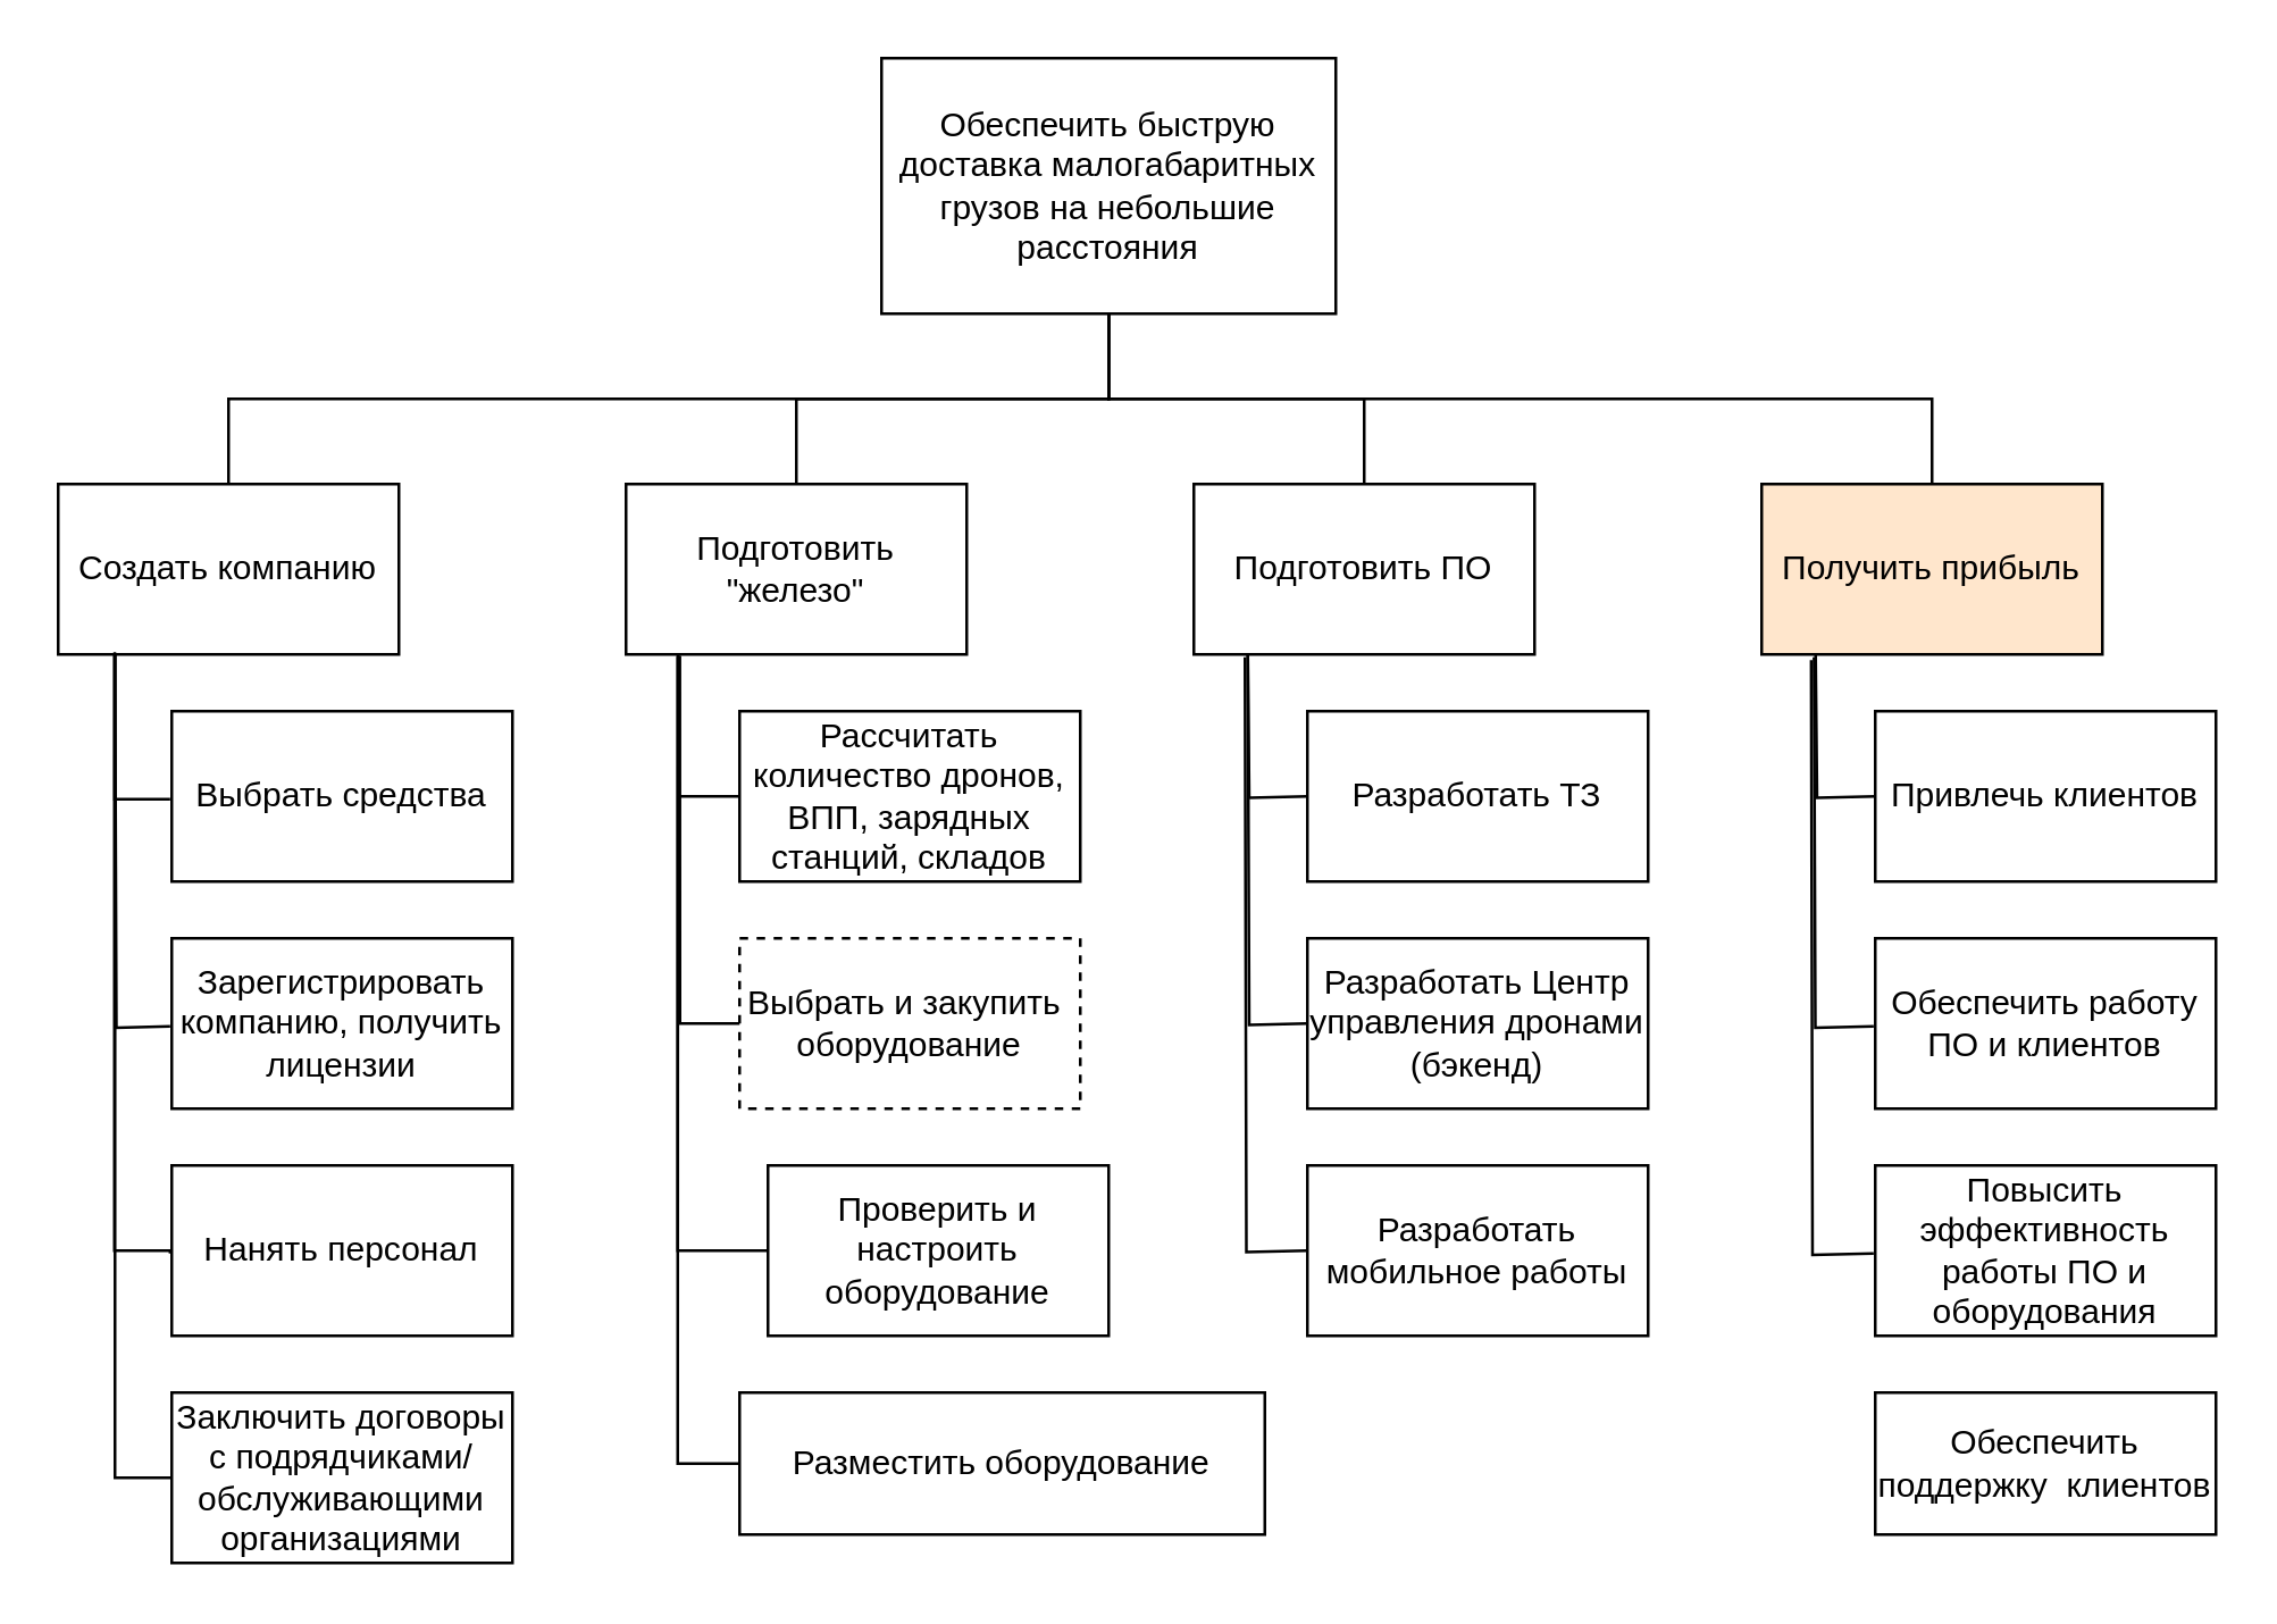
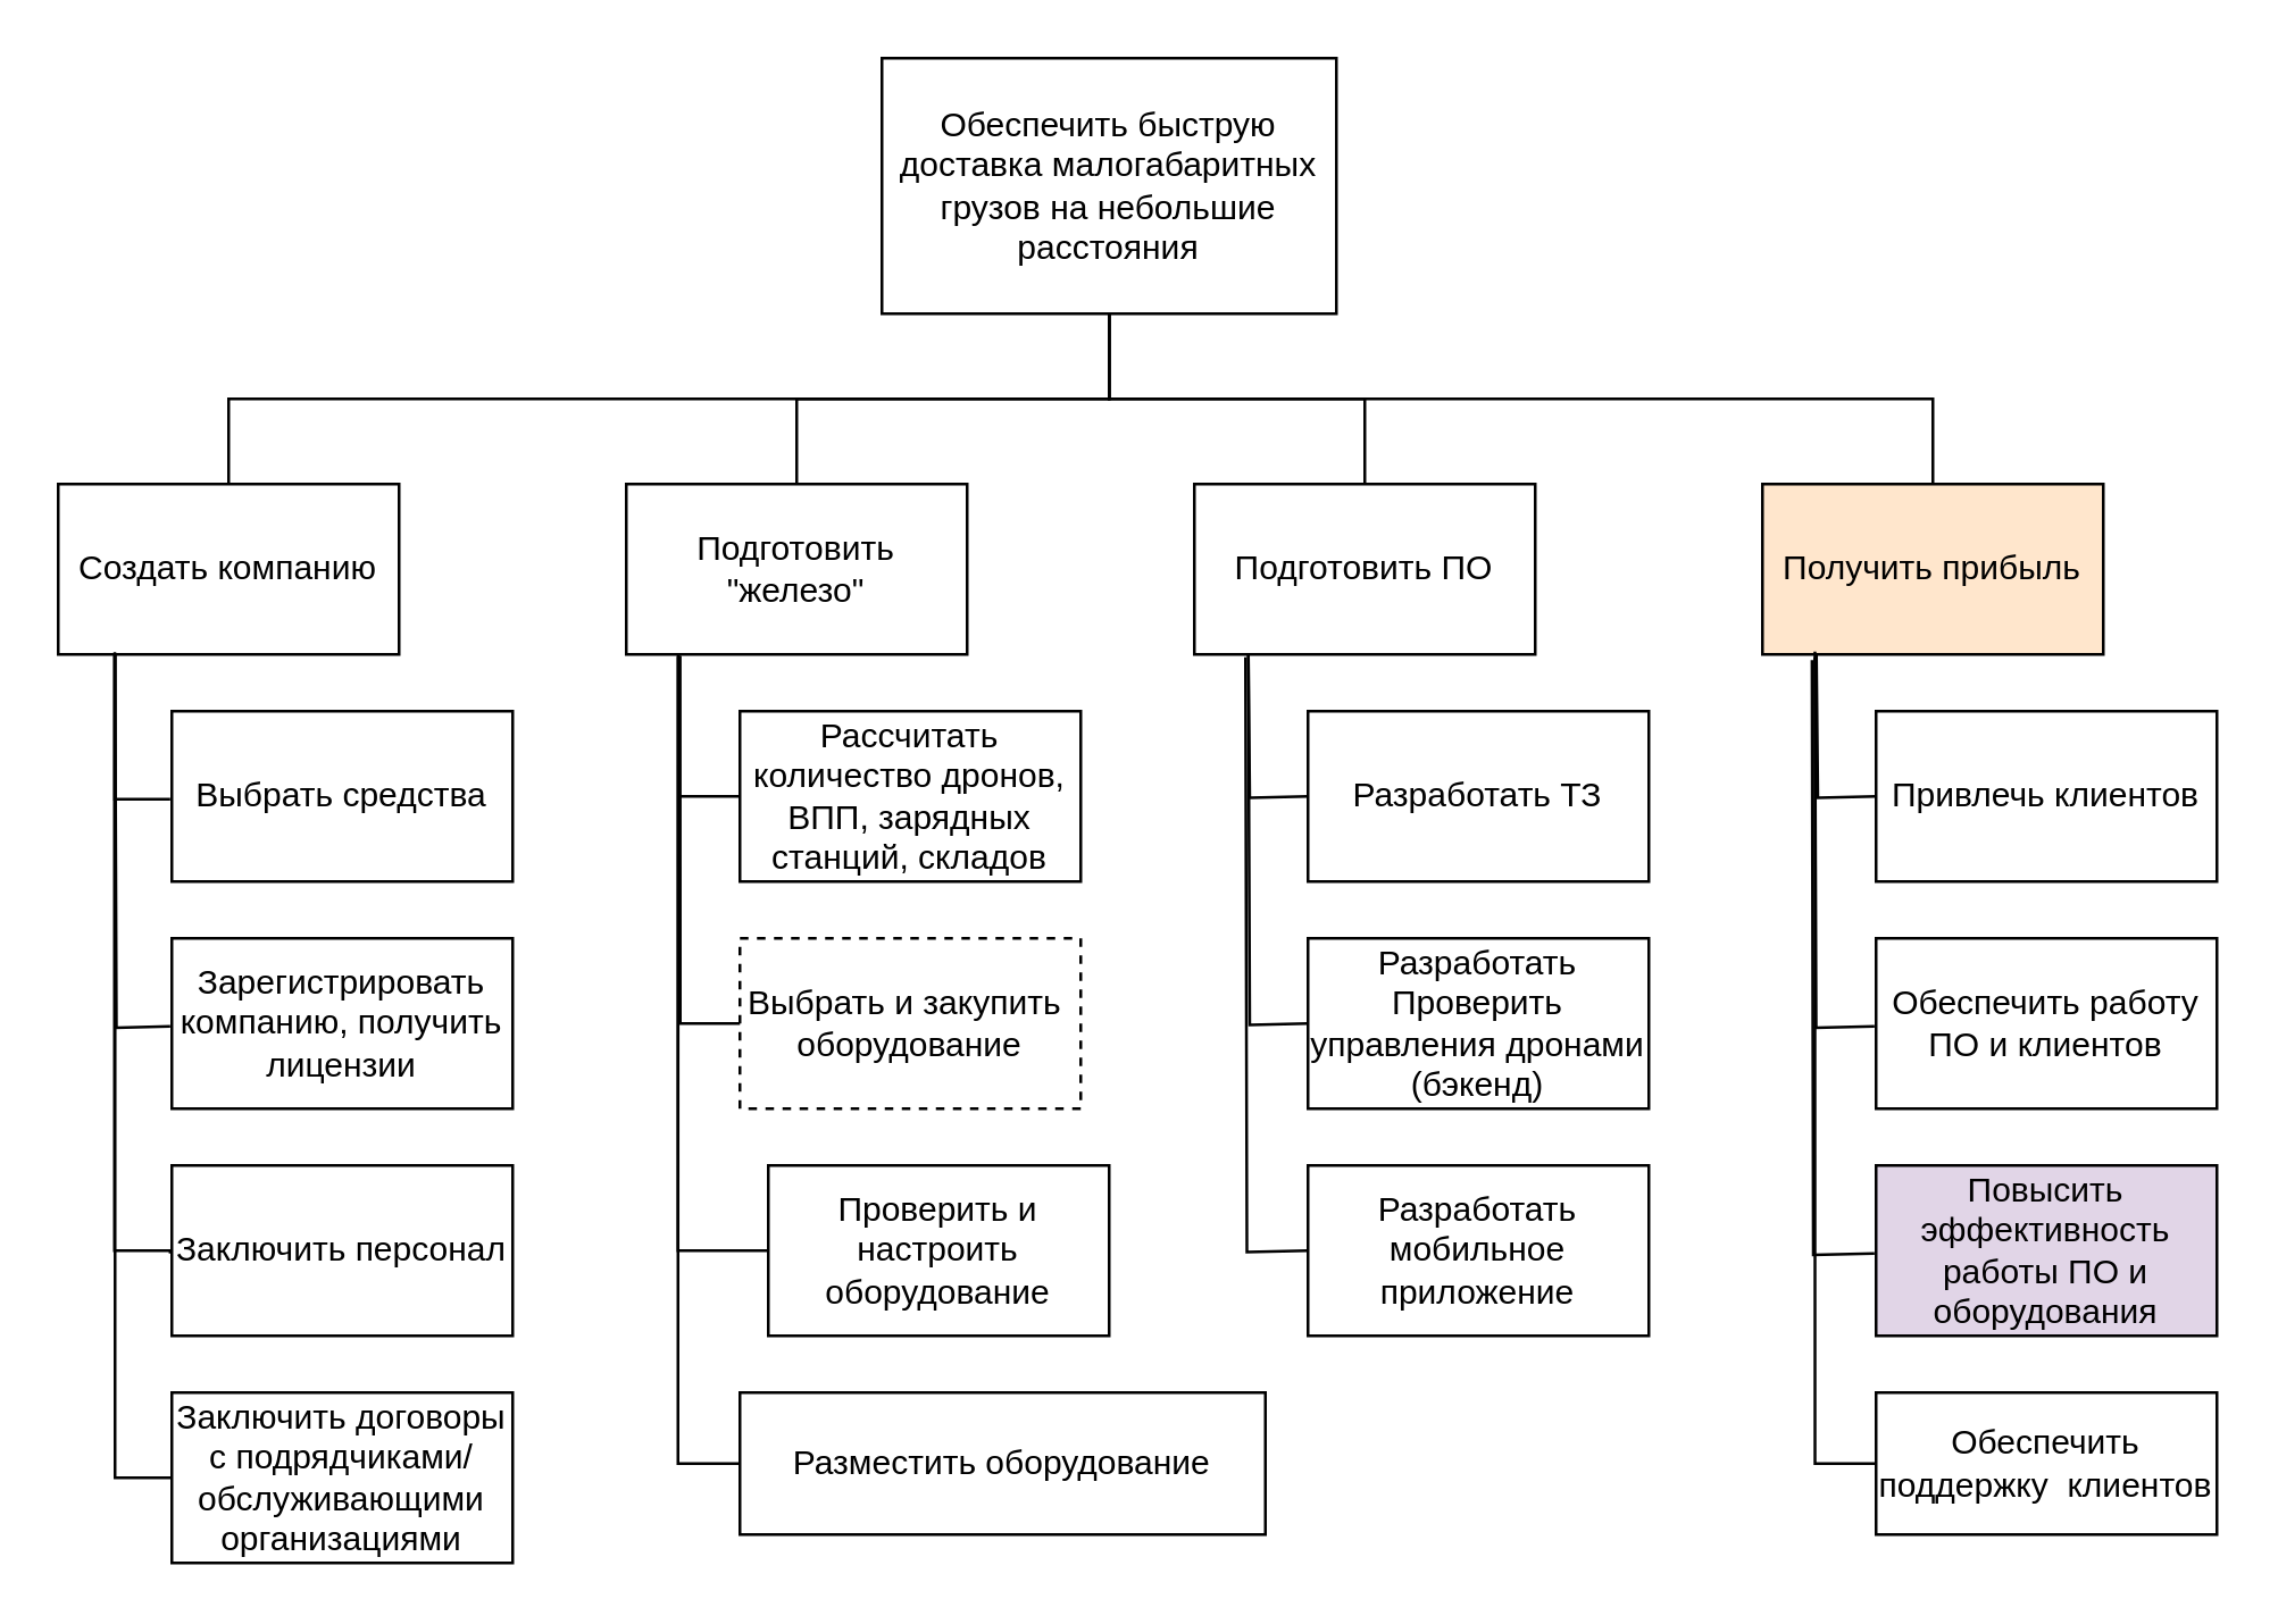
  <mxCell id="0" />
  <mxCell id="1" parent="0" />
  <mxCell id="2" style="edgeStyle=orthogonalEdgeStyle;rounded=0;orthogonalLoop=1;jettySize=auto;html=1;exitX=0.5;exitY=1;exitDx=0;exitDy=0;entryX=0.5;entryY=0;entryDx=0;entryDy=0;strokeColor=none;" edge="1" parent="1" source="7" target="9"><mxGeometry relative="1" as="geometry" /></mxCell>
  <mxCell id="3" style="rounded=0;orthogonalLoop=1;jettySize=auto;html=1;exitX=0.5;exitY=1;exitDx=0;exitDy=0;entryX=0.5;entryY=0;entryDx=0;entryDy=0;edgeStyle=orthogonalEdgeStyle;endArrow=none;endFill=0;" edge="1" parent="1" source="7" target="9"><mxGeometry relative="1" as="geometry"><mxPoint x="110" y="130" as="targetPoint" /></mxGeometry></mxCell>
  <mxCell id="4" style="edgeStyle=orthogonalEdgeStyle;rounded=0;orthogonalLoop=1;jettySize=auto;html=1;exitX=0.5;exitY=1;exitDx=0;exitDy=0;entryX=0.5;entryY=0;entryDx=0;entryDy=0;endArrow=none;endFill=0;" edge="1" parent="1" source="7" target="10"><mxGeometry relative="1" as="geometry" /></mxCell>
  <mxCell id="5" style="edgeStyle=orthogonalEdgeStyle;rounded=0;orthogonalLoop=1;jettySize=auto;html=1;exitX=0.5;exitY=1;exitDx=0;exitDy=0;entryX=0.5;entryY=0;entryDx=0;entryDy=0;endArrow=none;endFill=0;" edge="1" parent="1" source="7" target="11"><mxGeometry relative="1" as="geometry" /></mxCell>
  <mxCell id="6" style="edgeStyle=orthogonalEdgeStyle;rounded=0;orthogonalLoop=1;jettySize=auto;html=1;exitX=0.5;exitY=1;exitDx=0;exitDy=0;entryX=0.5;entryY=0;entryDx=0;entryDy=0;endArrow=none;endFill=0;" edge="1" parent="1" source="7" target="12"><mxGeometry relative="1" as="geometry" /></mxCell>
  <mxCell id="7" value="Обеспечить быструю доставка малогабаритных грузов на небольшие расстояния" style="rounded=0;whiteSpace=wrap;html=1;" vertex="1" parent="1"><mxGeometry x="310" y="20" width="160" height="90" as="geometry" /></mxCell>
  <mxCell id="8" style="edgeStyle=orthogonalEdgeStyle;rounded=0;orthogonalLoop=1;jettySize=auto;html=1;exitX=0.152;exitY=0.976;exitDx=0;exitDy=0;entryX=0;entryY=0.5;entryDx=0;entryDy=0;exitPerimeter=0;endArrow=none;endFill=0;" edge="1" parent="1" source="9" target="25"><mxGeometry relative="1" as="geometry" /></mxCell>
  <mxCell id="9" value="Подготовить &quot;железо&quot;" style="rounded=0;whiteSpace=wrap;html=1;" vertex="1" parent="1"><mxGeometry x="220" y="170" width="120" height="60" as="geometry" /></mxCell>
  <mxCell id="10" value="Подготовить ПО" style="rounded=0;whiteSpace=wrap;html=1;" vertex="1" parent="1"><mxGeometry x="420" y="170" width="120" height="60" as="geometry" /></mxCell>
  <mxCell id="11" value="Создать компанию" style="rounded=0;whiteSpace=wrap;html=1;" vertex="1" parent="1"><mxGeometry x="20" y="170" width="120" height="60" as="geometry" /></mxCell>
  <mxCell id="12" value="Получить прибыль" style="rounded=0;whiteSpace=wrap;html=1;fillColor=#ffe6cc;" vertex="1" parent="1"><mxGeometry x="620" y="170" width="120" height="60" as="geometry" /></mxCell>
  <mxCell id="13" value="Рассчитать количество дронов, ВПП, зарядных станций, складов" style="rounded=0;whiteSpace=wrap;html=1;" vertex="1" parent="1"><mxGeometry x="260" y="250" width="120" height="60" as="geometry" /></mxCell>
  <mxCell id="14" value="Разработать ТЗ" style="rounded=0;whiteSpace=wrap;html=1;" vertex="1" parent="1"><mxGeometry x="460" y="250" width="120" height="60" as="geometry" /></mxCell>
  <mxCell id="15" value="Выбрать средства" style="rounded=0;whiteSpace=wrap;html=1;" vertex="1" parent="1"><mxGeometry x="60" y="250" width="120" height="60" as="geometry" /></mxCell>
  <mxCell id="16" value="Привлечь клиентов" style="rounded=0;whiteSpace=wrap;html=1;" vertex="1" parent="1"><mxGeometry x="660" y="250" width="120" height="60" as="geometry" /></mxCell>
  <mxCell id="17" value="Выбрать и закупить&amp;nbsp; оборудование" style="rounded=0;whiteSpace=wrap;html=1;dashed=1;" vertex="1" parent="1"><mxGeometry x="260" y="330" width="120" height="60" as="geometry" /></mxCell>
- <mxCell id="18" value="Разработать Центр управления дронами (бэкенд)" style="rounded=0;whiteSpace=wrap;html=1;" vertex="1" parent="1"><mxGeometry x="460" y="330" width="120" height="60" as="geometry" /></mxCell>
+ <mxCell id="18" value="Разработать Проверить управления дронами (бэкенд)" style="rounded=0;whiteSpace=wrap;html=1;" vertex="1" parent="1"><mxGeometry x="460" y="330" width="120" height="60" as="geometry" /></mxCell>
  <mxCell id="19" value="Зарегистрировать компанию, получить лицензии" style="rounded=0;whiteSpace=wrap;html=1;" vertex="1" parent="1"><mxGeometry x="60" y="330" width="120" height="60" as="geometry" /></mxCell>
  <mxCell id="20" value="Обеспечить работу ПО и клиентов&lt;br&gt;" style="rounded=0;whiteSpace=wrap;html=1;" vertex="1" parent="1"><mxGeometry x="660" y="330" width="120" height="60" as="geometry" /></mxCell>
  <mxCell id="21" value="Проверить и настроить оборудование" style="rounded=0;whiteSpace=wrap;html=1;" vertex="1" parent="1"><mxGeometry x="270" y="410" width="120" height="60" as="geometry" /></mxCell>
- <mxCell id="22" value="Разработать мобильное работы" style="rounded=0;whiteSpace=wrap;html=1;" vertex="1" parent="1"><mxGeometry x="460" y="410" width="120" height="60" as="geometry" /></mxCell>
- <mxCell id="23" value="Нанять персонал" style="rounded=0;whiteSpace=wrap;html=1;" vertex="1" parent="1"><mxGeometry x="60" y="410" width="120" height="60" as="geometry" /></mxCell>
- <mxCell id="24" value="Повысить эффективность работы ПО и оборудования" style="rounded=0;whiteSpace=wrap;html=1;" vertex="1" parent="1"><mxGeometry x="660" y="410" width="120" height="60" as="geometry" /></mxCell>
+ <mxCell id="22" value="Разработать мобильное приложение" style="rounded=0;whiteSpace=wrap;html=1;" vertex="1" parent="1"><mxGeometry x="460" y="410" width="120" height="60" as="geometry" /></mxCell>
+ <mxCell id="23" value="Заключить персонал" style="rounded=0;whiteSpace=wrap;html=1;" vertex="1" parent="1"><mxGeometry x="60" y="410" width="120" height="60" as="geometry" /></mxCell>
+ <mxCell id="24" value="Повысить эффективность работы ПО и оборудования" style="rounded=0;whiteSpace=wrap;html=1;fillColor=#e1d5e7;" vertex="1" parent="1"><mxGeometry x="660" y="410" width="120" height="60" as="geometry" /></mxCell>
  <mxCell id="25" value="Разместить оборудование" style="rounded=0;whiteSpace=wrap;html=1;" vertex="1" parent="1"><mxGeometry x="260" y="490" width="185" height="50" as="geometry" /></mxCell>
  <mxCell id="26" value="Заключить договоры с подрядчиками/ обслуживающими организациями" style="rounded=0;whiteSpace=wrap;html=1;" vertex="1" parent="1"><mxGeometry x="60" y="490" width="120" height="60" as="geometry" /></mxCell>
  <mxCell id="27" value="Обеспечить поддержку&amp;nbsp; клиентов " style="rounded=0;whiteSpace=wrap;html=1;" vertex="1" parent="1"><mxGeometry x="660" y="490" width="120" height="50" as="geometry" /></mxCell>
  <mxCell id="28" value="" style="endArrow=none;html=1;rounded=0;entryX=0.152;entryY=1.014;entryDx=0;entryDy=0;entryPerimeter=0;exitX=0;exitY=0.5;exitDx=0;exitDy=0;edgeStyle=orthogonalEdgeStyle;" edge="1" parent="1" source="21" target="9"><mxGeometry width="50" height="50" relative="1" as="geometry"><mxPoint x="410" y="340" as="sourcePoint" /><mxPoint x="230" y="240" as="targetPoint" /></mxGeometry></mxCell>
  <mxCell id="29" value="" style="endArrow=none;html=1;rounded=0;entryX=0.158;entryY=1.008;entryDx=0;entryDy=0;entryPerimeter=0;exitX=0;exitY=0.5;exitDx=0;exitDy=0;edgeStyle=orthogonalEdgeStyle;" edge="1" parent="1" source="17" target="9"><mxGeometry width="50" height="50" relative="1" as="geometry"><mxPoint x="410" y="350" as="sourcePoint" /><mxPoint x="460" y="300" as="targetPoint" /></mxGeometry></mxCell>
  <mxCell id="30" value="" style="endArrow=none;html=1;rounded=0;entryX=0.155;entryY=1.008;entryDx=0;entryDy=0;entryPerimeter=0;exitX=0;exitY=0.5;exitDx=0;exitDy=0;edgeStyle=orthogonalEdgeStyle;" edge="1" parent="1" source="13" target="9"><mxGeometry width="50" height="50" relative="1" as="geometry"><mxPoint x="410" y="350" as="sourcePoint" /><mxPoint x="460" y="300" as="targetPoint" /></mxGeometry></mxCell>
  <mxCell id="31" value="" style="endArrow=none;html=1;rounded=0;entryX=0.152;entryY=1.014;entryDx=0;entryDy=0;entryPerimeter=0;exitX=0;exitY=0.5;exitDx=0;exitDy=0;edgeStyle=orthogonalEdgeStyle;" edge="1" parent="1"><mxGeometry width="50" height="50" relative="1" as="geometry"><mxPoint x="460" y="440" as="sourcePoint" /><mxPoint x="438" y="231" as="targetPoint" /></mxGeometry></mxCell>
  <mxCell id="32" value="" style="endArrow=none;html=1;rounded=0;entryX=0.158;entryY=1.008;entryDx=0;entryDy=0;entryPerimeter=0;exitX=0;exitY=0.5;exitDx=0;exitDy=0;edgeStyle=orthogonalEdgeStyle;" edge="1" parent="1"><mxGeometry width="50" height="50" relative="1" as="geometry"><mxPoint x="460" y="360" as="sourcePoint" /><mxPoint x="439" y="230" as="targetPoint" /></mxGeometry></mxCell>
  <mxCell id="33" value="" style="endArrow=none;html=1;rounded=0;entryX=0.155;entryY=1.008;entryDx=0;entryDy=0;entryPerimeter=0;exitX=0;exitY=0.5;exitDx=0;exitDy=0;edgeStyle=orthogonalEdgeStyle;" edge="1" parent="1"><mxGeometry width="50" height="50" relative="1" as="geometry"><mxPoint x="460" y="280" as="sourcePoint" /><mxPoint x="439" y="230" as="targetPoint" /></mxGeometry></mxCell>
  <mxCell id="34" value="" style="endArrow=none;html=1;rounded=0;entryX=0.165;entryY=1.001;entryDx=0;entryDy=0;entryPerimeter=0;exitX=0;exitY=0.5;exitDx=0;exitDy=0;edgeStyle=orthogonalEdgeStyle;" edge="1" parent="1" target="11"><mxGeometry width="50" height="50" relative="1" as="geometry"><mxPoint x="59.44" y="441" as="sourcePoint" /><mxPoint x="37.44" y="232" as="targetPoint" /><Array as="points"><mxPoint x="59" y="440" /><mxPoint x="40" y="440" /></Array></mxGeometry></mxCell>
  <mxCell id="35" value="" style="endArrow=none;html=1;rounded=0;exitX=0;exitY=0.5;exitDx=0;exitDy=0;edgeStyle=orthogonalEdgeStyle;" edge="1" parent="1"><mxGeometry width="50" height="50" relative="1" as="geometry"><mxPoint x="59.44" y="361" as="sourcePoint" /><mxPoint x="40" y="230" as="targetPoint" /></mxGeometry></mxCell>
  <mxCell id="36" value="" style="endArrow=none;html=1;rounded=0;entryX=0.166;entryY=0.986;entryDx=0;entryDy=0;entryPerimeter=0;exitX=0;exitY=0.5;exitDx=0;exitDy=0;edgeStyle=orthogonalEdgeStyle;" edge="1" parent="1" target="11"><mxGeometry width="50" height="50" relative="1" as="geometry"><mxPoint x="59.44" y="281" as="sourcePoint" /><mxPoint x="38.44" y="231" as="targetPoint" /><Array as="points"><mxPoint x="40" y="281" /></Array></mxGeometry></mxCell>
  <mxCell id="37" value="" style="endArrow=none;html=1;rounded=0;entryX=0.152;entryY=1.014;entryDx=0;entryDy=0;entryPerimeter=0;exitX=0;exitY=0.5;exitDx=0;exitDy=0;edgeStyle=orthogonalEdgeStyle;" edge="1" parent="1"><mxGeometry width="50" height="50" relative="1" as="geometry"><mxPoint x="659.44" y="441" as="sourcePoint" /><mxPoint x="637.44" y="232" as="targetPoint" /></mxGeometry></mxCell>
  <mxCell id="38" value="" style="endArrow=none;html=1;rounded=0;entryX=0.158;entryY=1.008;entryDx=0;entryDy=0;entryPerimeter=0;exitX=0;exitY=0.5;exitDx=0;exitDy=0;edgeStyle=orthogonalEdgeStyle;" edge="1" parent="1"><mxGeometry width="50" height="50" relative="1" as="geometry"><mxPoint x="659.44" y="361" as="sourcePoint" /><mxPoint x="638.44" y="231" as="targetPoint" /></mxGeometry></mxCell>
  <mxCell id="39" value="" style="endArrow=none;html=1;rounded=0;entryX=0.155;entryY=1.008;entryDx=0;entryDy=0;entryPerimeter=0;exitX=0;exitY=0.5;exitDx=0;exitDy=0;edgeStyle=orthogonalEdgeStyle;" edge="1" parent="1"><mxGeometry width="50" height="50" relative="1" as="geometry"><mxPoint x="660" y="280" as="sourcePoint" /><mxPoint x="639" y="230" as="targetPoint" /></mxGeometry></mxCell>
  <mxCell id="40" value="" style="endArrow=none;html=1;rounded=0;entryX=0.167;entryY=0.995;entryDx=0;entryDy=0;entryPerimeter=0;exitX=0;exitY=0.5;exitDx=0;exitDy=0;edgeStyle=orthogonalEdgeStyle;" edge="1" parent="1" source="26" target="11"><mxGeometry width="50" height="50" relative="1" as="geometry"><mxPoint x="20" y="490" as="sourcePoint" /><mxPoint x="25" y="270" as="targetPoint" /></mxGeometry></mxCell>
+ <mxCell id="41" value="" style="endArrow=none;html=1;rounded=0;entryX=0.154;entryY=0.983;entryDx=0;entryDy=0;entryPerimeter=0;exitX=0;exitY=0.5;exitDx=0;exitDy=0;edgeStyle=orthogonalEdgeStyle;" edge="1" parent="1" source="27" target="12"><mxGeometry width="50" height="50" relative="1" as="geometry"><mxPoint x="550" y="420" as="sourcePoint" /><mxPoint x="630" y="290" as="targetPoint" /></mxGeometry></mxCell>
